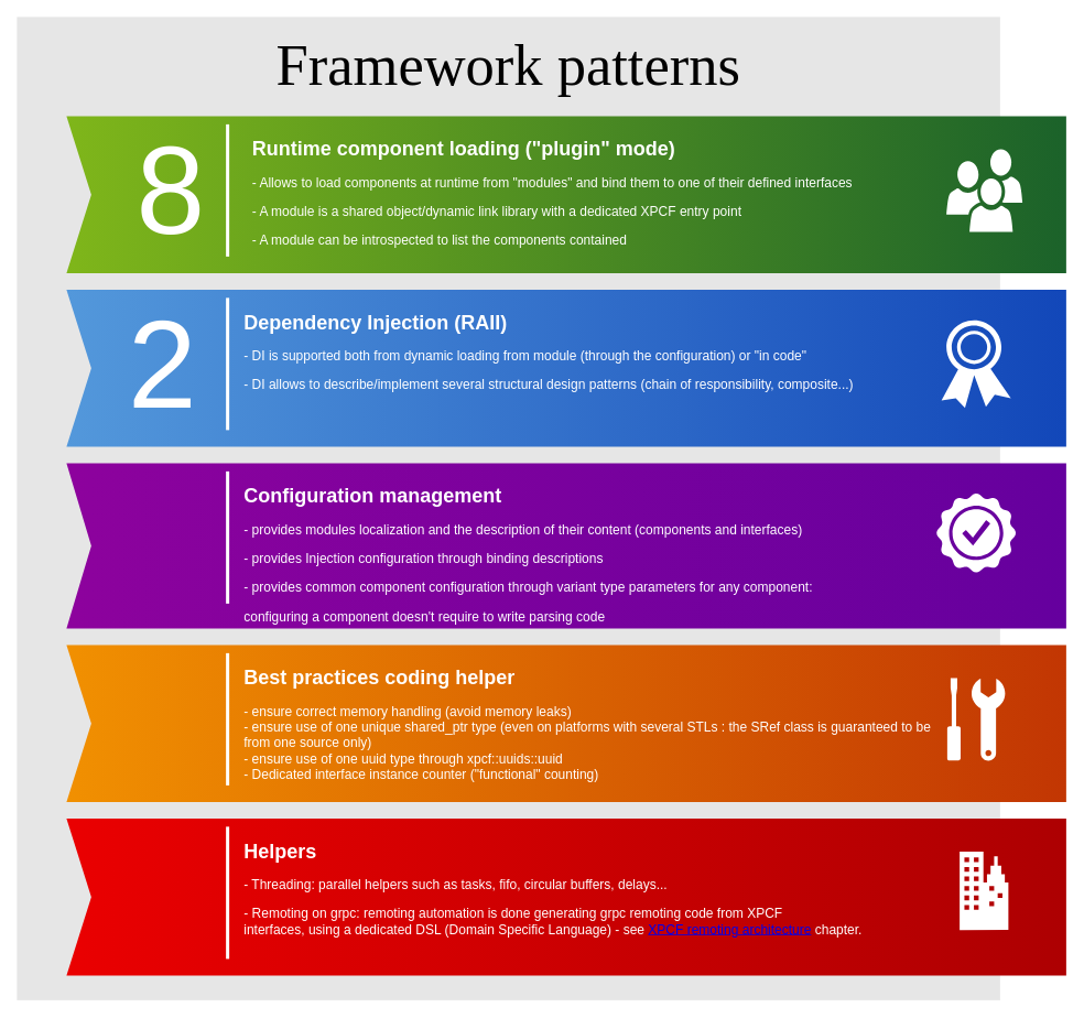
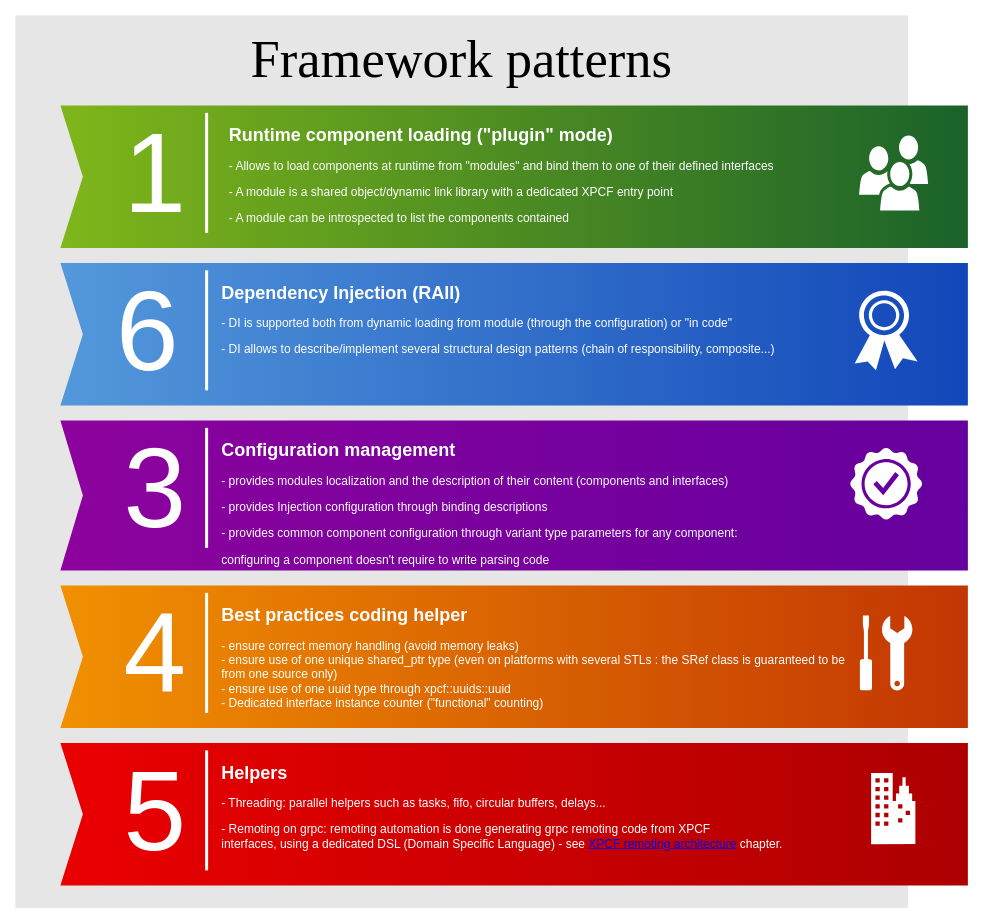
  <mxCell id="0" style=";html=1;" />
  <mxCell id="1" style=";html=1;" parent="0" />
  <mxCell id="2" value="Framework patterns" style="whiteSpace=wrap;html=1;rounded=0;shadow=0;dashed=0;strokeWidth=1;fillColor=#E6E6E6;fontFamily=Verdana;fontSize=70;strokeColor=none;verticalAlign=top;spacingTop=10;" parent="1" vertex="1"><mxGeometry x="20" y="20" width="1190" height="1190" as="geometry" /></mxCell>
  <mxCell id="3" value="" style="html=1;shadow=0;dashed=0;align=center;verticalAlign=middle;shape=mxgraph.arrows2.arrow;dy=0;dx=0;notch=30;rounded=0;strokeColor=none;strokeWidth=1;fillColor=#7FB61A;fontFamily=Tahoma;fontSize=10;fontColor=#FFFFFF;gradientColor=#1B622A;gradientDirection=east;" parent="1" vertex="1"><mxGeometry x="80" y="140" width="1210" height="190" as="geometry" /></mxCell>
  <mxCell id="4" value="" style="html=1;shadow=0;dashed=0;align=center;verticalAlign=middle;shape=mxgraph.arrows2.arrow;dy=0;dx=0;notch=30;rounded=0;strokeColor=none;strokeWidth=1;fillColor=#5398DB;fontFamily=Tahoma;fontSize=10;fontColor=#FFFFFF;gradientColor=#1247B9;gradientDirection=east;" parent="1" vertex="1"><mxGeometry x="80" y="350" width="1210" height="190" as="geometry" /></mxCell>
  <mxCell id="5" value="" style="html=1;shadow=0;dashed=0;align=center;verticalAlign=middle;shape=mxgraph.arrows2.arrow;dy=0;dx=0;notch=30;rounded=0;strokeColor=none;strokeWidth=1;fillColor=#8D029D;fontFamily=Tahoma;fontSize=10;fontColor=#FFFFFF;gradientColor=#65009E;gradientDirection=east;" parent="1" vertex="1"><mxGeometry x="80" y="560" width="1210" height="200" as="geometry" /></mxCell>
  <mxCell id="6" value="" style="html=1;shadow=0;dashed=0;align=center;verticalAlign=middle;shape=mxgraph.arrows2.arrow;dy=0;dx=0;notch=30;rounded=0;strokeColor=none;strokeWidth=1;fillColor=#F19001;fontFamily=Tahoma;fontSize=10;fontColor=#FFFFFF;gradientColor=#C23603;gradientDirection=east;" parent="1" vertex="1"><mxGeometry x="80" y="780" width="1210" height="190" as="geometry" /></mxCell>
  <mxCell id="7" value="" style="html=1;shadow=0;dashed=0;align=center;verticalAlign=middle;shape=mxgraph.arrows2.arrow;dy=0;dx=0;notch=30;rounded=0;strokeColor=none;strokeWidth=1;fillColor=#EA0001;fontFamily=Tahoma;fontSize=10;fontColor=#FFFFFF;gradientColor=#AD0002;gradientDirection=east;" parent="1" vertex="1"><mxGeometry x="80" y="990" width="1210" height="190" as="geometry" /></mxCell>
- <mxCell id="8" value="8" style="text;html=1;strokeColor=none;fillColor=none;align=right;verticalAlign=middle;whiteSpace=wrap;rounded=0;shadow=0;dashed=0;fontFamily=Helvetica;fontSize=150;fontColor=#FFFFFF;" parent="1" vertex="1"><mxGeometry x="110" y="140" width="140" height="180" as="geometry" /></mxCell>
- <mxCell id="9" value="2" style="text;html=1;strokeColor=none;fillColor=none;align=right;verticalAlign=middle;whiteSpace=wrap;rounded=0;shadow=0;dashed=0;fontFamily=Helvetica;fontSize=150;fontColor=#FFFFFF;" parent="1" vertex="1"><mxGeometry x="110" y="350" width="130" height="180" as="geometry" /></mxCell>
+ <mxCell id="8" value="1" style="text;html=1;strokeColor=none;fillColor=none;align=right;verticalAlign=middle;whiteSpace=wrap;rounded=0;shadow=0;dashed=0;fontFamily=Helvetica;fontSize=150;fontColor=#FFFFFF;" parent="1" vertex="1"><mxGeometry x="110" y="140" width="140" height="180" as="geometry" /></mxCell>
+ <mxCell id="9" value="6" style="text;html=1;strokeColor=none;fillColor=none;align=right;verticalAlign=middle;whiteSpace=wrap;rounded=0;shadow=0;dashed=0;fontFamily=Helvetica;fontSize=150;fontColor=#FFFFFF;" parent="1" vertex="1"><mxGeometry x="110" y="350" width="130" height="180" as="geometry" /></mxCell>
+ <mxCell id="10" value="3" style="text;html=1;strokeColor=none;fillColor=none;align=right;verticalAlign=middle;whiteSpace=wrap;rounded=0;shadow=0;dashed=0;fontFamily=Helvetica;fontSize=150;fontColor=#FFFFFF;" parent="1" vertex="1"><mxGeometry x="110" y="560" width="140" height="180" as="geometry" /></mxCell>
+ <mxCell id="11" value="4" style="text;html=1;strokeColor=none;fillColor=none;align=right;verticalAlign=middle;whiteSpace=wrap;rounded=0;shadow=0;dashed=0;fontFamily=Helvetica;fontSize=150;fontColor=#FFFFFF;" parent="1" vertex="1"><mxGeometry x="110" y="780" width="140" height="180" as="geometry" /></mxCell>
+ <mxCell id="12" value="5" style="text;html=1;strokeColor=none;fillColor=none;align=right;verticalAlign=middle;whiteSpace=wrap;rounded=0;shadow=0;dashed=0;fontFamily=Helvetica;fontSize=150;fontColor=#FFFFFF;" parent="1" vertex="1"><mxGeometry x="110" y="990" width="140" height="180" as="geometry" /></mxCell>
  <mxCell id="13" value="" style="line;strokeWidth=4;direction=south;html=1;rounded=0;shadow=0;dashed=0;fillColor=none;gradientColor=#AD0002;fontFamily=Helvetica;fontSize=150;fontColor=#FFFFFF;align=right;strokeColor=#FFFFFF;" parent="1" vertex="1"><mxGeometry x="270" y="150" width="10" height="160" as="geometry" /></mxCell>
  <mxCell id="14" value="" style="line;strokeWidth=4;direction=south;html=1;rounded=0;shadow=0;dashed=0;fillColor=none;gradientColor=#AD0002;fontFamily=Helvetica;fontSize=150;fontColor=#FFFFFF;align=right;strokeColor=#FFFFFF;" parent="1" vertex="1"><mxGeometry x="270" y="360" width="10" height="160" as="geometry" /></mxCell>
  <mxCell id="15" value="" style="line;strokeWidth=4;direction=south;html=1;rounded=0;shadow=0;dashed=0;fillColor=none;gradientColor=#AD0002;fontFamily=Helvetica;fontSize=150;fontColor=#FFFFFF;align=right;strokeColor=#FFFFFF;" parent="1" vertex="1"><mxGeometry x="270" y="570" width="10" height="160" as="geometry" /></mxCell>
  <mxCell id="16" value="" style="line;strokeWidth=4;direction=south;html=1;rounded=0;shadow=0;dashed=0;fillColor=none;gradientColor=#AD0002;fontFamily=Helvetica;fontSize=150;fontColor=#FFFFFF;align=right;strokeColor=#FFFFFF;" parent="1" vertex="1"><mxGeometry x="270" y="790" width="10" height="160" as="geometry" /></mxCell>
  <mxCell id="17" value="" style="line;strokeWidth=4;direction=south;html=1;rounded=0;shadow=0;dashed=0;fillColor=none;gradientColor=#AD0002;fontFamily=Helvetica;fontSize=150;fontColor=#FFFFFF;align=right;strokeColor=#FFFFFF;" parent="1" vertex="1"><mxGeometry x="270" y="1000" width="10" height="160" as="geometry" /></mxCell>
  <mxCell id="18" value="&lt;h1&gt;Runtime component loading (&quot;plugin&quot; mode)&lt;/h1&gt;&lt;p style=&quot;font-size: 16px&quot;&gt;&lt;font style=&quot;font-size: 16px&quot;&gt;- Allows to load components at runtime from &quot;modules&quot; and bind them to one of their defined interfaces&lt;/font&gt;&lt;/p&gt;&lt;p style=&quot;font-size: 16px&quot;&gt;&lt;font style=&quot;font-size: 16px&quot;&gt;- A module is a shared object/dynamic link library with a dedicated XPCF entry point&lt;/font&gt;&lt;/p&gt;&lt;p style=&quot;font-size: 16px&quot;&gt;&lt;font style=&quot;font-size: 16px&quot;&gt;- A module can be introspected to list the components contained&lt;/font&gt;&lt;/p&gt;&lt;p&gt;&lt;br&gt;&lt;/p&gt;" style="text;html=1;strokeColor=none;fillColor=none;spacing=5;spacingTop=-20;whiteSpace=wrap;overflow=hidden;rounded=0;shadow=0;dashed=0;fontFamily=Helvetica;fontSize=12;fontColor=#FFFFFF;align=left;" parent="1" vertex="1"><mxGeometry x="300" y="160" width="810" height="140" as="geometry" /></mxCell>
  <mxCell id="19" value="&lt;h1&gt;Dependency Injection (RAII)&lt;/h1&gt;&lt;p style=&quot;font-size: 16px&quot;&gt;&lt;font style=&quot;font-size: 16px&quot;&gt;- DI is supported both from dynamic loading from module (through the configuration) or &quot;in code&quot;&lt;/font&gt;&lt;/p&gt;&lt;p style=&quot;font-size: 16px&quot;&gt;&lt;font style=&quot;font-size: 16px&quot;&gt;- DI allows to describe/implement several structural design patterns (chain of responsibility, composite...)&lt;/font&gt;&lt;/p&gt;&lt;p style=&quot;font-size: 16px&quot;&gt;&lt;br&gt;&lt;/p&gt;" style="text;html=1;strokeColor=none;fillColor=none;spacing=5;spacingTop=-20;whiteSpace=wrap;overflow=hidden;rounded=0;shadow=0;dashed=0;fontFamily=Helvetica;fontSize=12;fontColor=#FFFFFF;align=left;" parent="1" vertex="1"><mxGeometry x="290" y="370" width="830" height="140" as="geometry" /></mxCell>
  <mxCell id="20" value="&lt;h1&gt;Configuration management&lt;/h1&gt;&lt;p style=&quot;font-size: 16px&quot;&gt;&lt;font style=&quot;font-size: 16px&quot;&gt;- provides modules localization and the description of their content (components and interfaces)&lt;/font&gt;&lt;/p&gt;&lt;p style=&quot;font-size: 16px&quot;&gt;&lt;font style=&quot;font-size: 16px&quot;&gt;- provides Injection configuration through binding descriptions&lt;/font&gt;&lt;/p&gt;&lt;p style=&quot;font-size: 16px&quot;&gt;&lt;font style=&quot;font-size: 16px&quot;&gt;- provides common component configuration through variant type parameters for any component:&amp;nbsp;&lt;/font&gt;&lt;/p&gt;&lt;font style=&quot;font-size: 16px&quot;&gt;configuring a component doesn't require to write parsing code&lt;/font&gt;" style="text;html=1;strokeColor=none;fillColor=none;spacing=5;spacingTop=-20;whiteSpace=wrap;overflow=hidden;rounded=0;shadow=0;dashed=0;fontFamily=Helvetica;fontSize=12;fontColor=#FFFFFF;align=left;" parent="1" vertex="1"><mxGeometry x="290" y="580" width="840" height="180" as="geometry" /></mxCell>
  <mxCell id="21" value="&lt;h1&gt;Best practices coding helper&lt;/h1&gt;&lt;font style=&quot;font-size: 16px&quot;&gt;- ensure correct memory handling (avoid memory leaks)&lt;br&gt;- ensure use of one unique shared_ptr type (even on platforms with several STLs : the SRef class is guaranteed to be from one source only) &lt;br&gt;- ensure use of one uuid type through xpcf::uuids::uuid&lt;br&gt;- Dedicated interface instance counter (&quot;functional&quot; counting)&amp;nbsp;&lt;/font&gt;" style="text;html=1;strokeColor=none;fillColor=none;spacing=5;spacingTop=-20;whiteSpace=wrap;overflow=hidden;rounded=0;shadow=0;dashed=0;fontFamily=Helvetica;fontSize=12;fontColor=#FFFFFF;align=left;" parent="1" vertex="1"><mxGeometry x="290" y="800" width="840" height="160" as="geometry" /></mxCell>
  <mxCell id="22" value="&lt;h1&gt;Helpers&lt;/h1&gt;&lt;font style=&quot;font-size: 16px&quot;&gt;- Threading: parallel helpers such as tasks, fifo, circular buffers, delays...&lt;span&gt;&amp;nbsp;&lt;/span&gt;&lt;br&gt;&lt;/font&gt;&lt;p style=&quot;font-size: 16px&quot;&gt;&lt;/p&gt;&lt;font style=&quot;font-size: 16px&quot;&gt;- Remoting on grpc: remoting automation is done generating grpc remoting code from XPCF &lt;br&gt;interfaces, using a dedicated DSL (Domain Specific Language) - see &lt;a href=&quot;https://github.com/b-com-software-basis/xpcf#xpcf-remoting-architecture&quot;&gt;XPCF remoting architecture&lt;/a&gt; chapter.&lt;/font&gt;" style="text;html=1;strokeColor=none;fillColor=none;spacing=5;spacingTop=-20;whiteSpace=wrap;overflow=hidden;rounded=0;shadow=0;dashed=0;fontFamily=Helvetica;fontSize=12;fontColor=#FFFFFF;align=left;" parent="1" vertex="1"><mxGeometry x="290" y="1010" width="860" height="150" as="geometry" /></mxCell>
  <mxCell id="23" value="" style="shadow=0;dashed=0;html=1;strokeColor=none;fillColor=#FFFFFF;labelPosition=center;verticalLabelPosition=bottom;verticalAlign=top;shape=mxgraph.office.users.users;rounded=0;fontFamily=Helvetica;fontSize=12;fontColor=#FFFFFF;align=left;" parent="1" vertex="1"><mxGeometry x="1145" y="180" width="92" height="100" as="geometry" /></mxCell>
  <mxCell id="24" value="" style="shadow=0;dashed=0;html=1;strokeColor=none;fillColor=#FFFFFF;labelPosition=center;verticalLabelPosition=bottom;verticalAlign=top;shape=mxgraph.office.security.token;rounded=0;fontFamily=Helvetica;fontSize=12;fontColor=#FFFFFF;align=left;" parent="1" vertex="1"><mxGeometry x="1139" y="387" width="84" height="106" as="geometry" /></mxCell>
  <mxCell id="25" value="" style="shadow=0;dashed=0;html=1;strokeColor=none;fillColor=#FFFFFF;labelPosition=center;verticalLabelPosition=bottom;verticalAlign=top;shape=mxgraph.office.concepts.best_practices;rounded=0;fontFamily=Helvetica;fontSize=12;fontColor=#FFFFFF;align=left;" parent="1" vertex="1"><mxGeometry x="1132.5" y="596" width="97" height="97" as="geometry" /></mxCell>
  <mxCell id="26" value="" style="shadow=0;dashed=0;html=1;strokeColor=none;fillColor=#FFFFFF;labelPosition=center;verticalLabelPosition=bottom;verticalAlign=top;shape=mxgraph.office.concepts.maintenance;rounded=0;fontFamily=Helvetica;fontSize=12;fontColor=#FFFFFF;align=left;" parent="1" vertex="1"><mxGeometry x="1146" y="820" width="70" height="100" as="geometry" /></mxCell>
  <mxCell id="27" value="" style="shadow=0;dashed=0;html=1;strokeColor=none;fillColor=#FFFFFF;labelPosition=center;verticalLabelPosition=bottom;verticalAlign=top;shape=mxgraph.office.concepts.on_premises;rounded=0;fontFamily=Helvetica;fontSize=12;fontColor=#FFFFFF;align=left;" parent="1" vertex="1"><mxGeometry x="1161" y="1030" width="59" height="95" as="geometry" /></mxCell>
